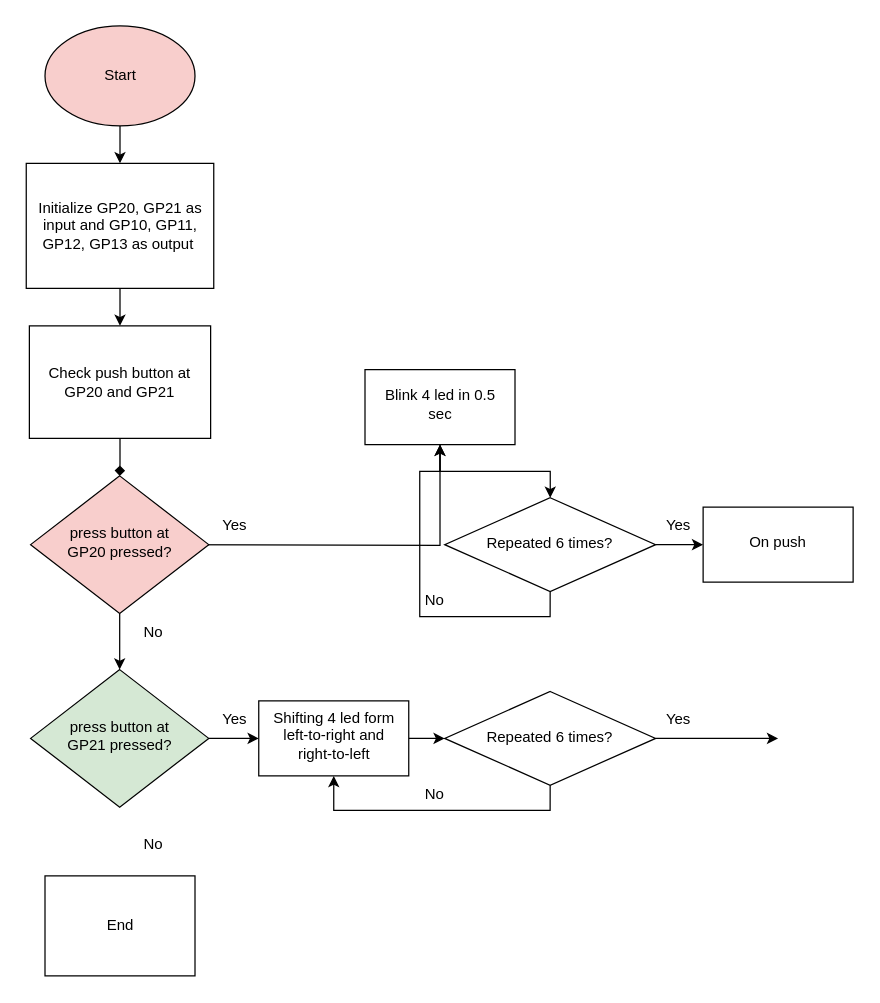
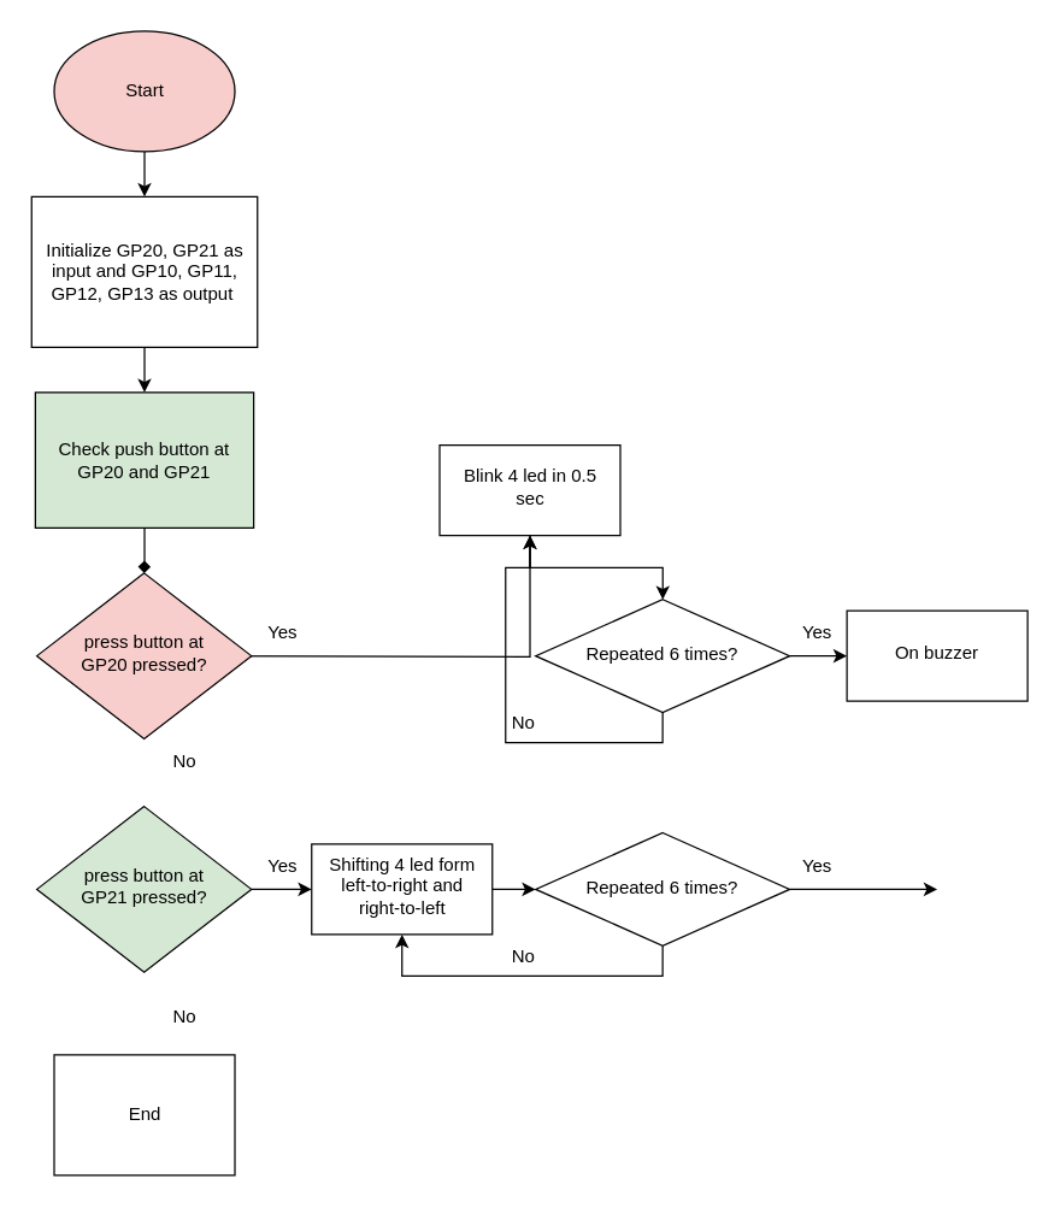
  <mxCell id="0" />
  <mxCell id="1" parent="0" />
  <mxCell id="2" value="" style="edgeStyle=orthogonalEdgeStyle;rounded=0;orthogonalLoop=1;jettySize=auto;html=1;" edge="1" parent="1" target="14"><mxGeometry relative="1" as="geometry"><mxPoint x="106.5" y="435" as="sourcePoint" /></mxGeometry></mxCell>
- <mxCell id="3" value="" style="edgeStyle=orthogonalEdgeStyle;rounded=0;orthogonalLoop=1;jettySize=auto;html=1;" edge="1" parent="1" source="4" target="12"><mxGeometry relative="1" as="geometry" /></mxCell>
  <mxCell id="4" value="press button at &lt;br&gt;GP20 pressed?" style="rhombus;whiteSpace=wrap;html=1;shadow=0;fontFamily=Helvetica;fontSize=12;align=center;strokeWidth=1;spacing=6;spacingTop=-4;fillColor=#f8cecc;" vertex="1" parent="1"><mxGeometry x="24" y="380" width="142.5" height="110" as="geometry" /></mxCell>
  <mxCell id="5" value="" style="edgeStyle=orthogonalEdgeStyle;rounded=0;orthogonalLoop=1;jettySize=auto;html=1;" edge="1" parent="1" source="6"><mxGeometry relative="1" as="geometry"><mxPoint x="95.5" y="130" as="targetPoint" /><Array as="points"><mxPoint x="95.5" y="110" /><mxPoint x="95.5" y="110" /></Array></mxGeometry></mxCell>
  <mxCell id="6" value="Start" style="ellipse;whiteSpace=wrap;html=1;fillColor=#f8cecc;" vertex="1" parent="1"><mxGeometry x="35.5" y="20" width="120" height="80" as="geometry" /></mxCell>
  <mxCell id="7" value="" style="edgeStyle=orthogonalEdgeStyle;rounded=0;orthogonalLoop=1;jettySize=auto;html=1;" edge="1" parent="1" source="8" target="10"><mxGeometry relative="1" as="geometry" /></mxCell>
  <mxCell id="8" value="Initialize GP20, GP21 as input and GP10, GP11, GP12, GP13 as output&lt;span style=&quot;white-space: pre;&quot;&gt; &lt;/span&gt;" style="rounded=0;whiteSpace=wrap;html=1;" vertex="1" parent="1"><mxGeometry x="20.5" y="130" width="150" height="100" as="geometry" /></mxCell>
  <mxCell id="9" value="" style="edgeStyle=orthogonalEdgeStyle;rounded=0;orthogonalLoop=1;jettySize=auto;html=1;endArrow=diamond;" edge="1" parent="1" source="10" target="4"><mxGeometry relative="1" as="geometry" /></mxCell>
- <mxCell id="10" value="Check push button at GP20 and GP21" style="rounded=0;whiteSpace=wrap;html=1;" vertex="1" parent="1"><mxGeometry x="23" y="260" width="145" height="90" as="geometry" /></mxCell>
+ <mxCell id="10" value="Check push button at GP20 and GP21" style="rounded=0;whiteSpace=wrap;html=1;fillColor=#d5e8d4;" vertex="1" parent="1"><mxGeometry x="23" y="260" width="145" height="90" as="geometry" /></mxCell>
  <mxCell id="11" value="" style="edgeStyle=orthogonalEdgeStyle;rounded=0;orthogonalLoop=1;jettySize=auto;html=1;" edge="1" parent="1" source="12" target="21"><mxGeometry relative="1" as="geometry" /></mxCell>
  <mxCell id="12" value="press button at &lt;br&gt;GP21 pressed?" style="rhombus;whiteSpace=wrap;html=1;shadow=0;fontFamily=Helvetica;fontSize=12;align=center;strokeWidth=1;spacing=6;spacingTop=-4;fillColor=#d5e8d4;" vertex="1" parent="1"><mxGeometry x="24" y="535" width="142.5" height="110" as="geometry" /></mxCell>
  <mxCell id="13" value="" style="edgeStyle=orthogonalEdgeStyle;rounded=0;orthogonalLoop=1;jettySize=auto;html=1;" edge="1" parent="1" source="14" target="17"><mxGeometry relative="1" as="geometry" /></mxCell>
  <mxCell id="14" value="Blink 4 led in 0.5 sec" style="whiteSpace=wrap;html=1;shadow=0;strokeWidth=1;spacing=6;spacingTop=-4;" vertex="1" parent="1"><mxGeometry x="291.5" y="295" width="120" height="60" as="geometry" /></mxCell>
  <mxCell id="15" style="edgeStyle=orthogonalEdgeStyle;rounded=0;orthogonalLoop=1;jettySize=auto;html=1;exitX=0.5;exitY=1;exitDx=0;exitDy=0;entryX=0.5;entryY=1;entryDx=0;entryDy=0;" edge="1" parent="1" source="17" target="14"><mxGeometry relative="1" as="geometry" /></mxCell>
  <mxCell id="16" value="" style="edgeStyle=orthogonalEdgeStyle;rounded=0;orthogonalLoop=1;jettySize=auto;html=1;" edge="1" parent="1" source="17" target="19"><mxGeometry relative="1" as="geometry" /></mxCell>
  <mxCell id="17" value="&lt;p style=&quot;line-height: 100%;&quot;&gt;Repeated 6 times?&lt;/p&gt;" style="rhombus;whiteSpace=wrap;html=1;shadow=0;strokeWidth=1;spacing=6;spacingTop=-4;" vertex="1" parent="1"><mxGeometry x="355.25" y="397.5" width="168.75" height="75" as="geometry" /></mxCell>
  <mxCell id="18" value="No" style="text;html=1;align=center;verticalAlign=middle;resizable=0;points=[];autosize=1;strokeColor=none;fillColor=none;" vertex="1" parent="1"><mxGeometry x="326.5" y="465" width="40" height="30" as="geometry" /></mxCell>
- <mxCell id="19" value="On push" style="whiteSpace=wrap;html=1;shadow=0;strokeWidth=1;spacing=6;spacingTop=-4;" vertex="1" parent="1"><mxGeometry x="561.995" y="405" width="120" height="60" as="geometry" /></mxCell>
+ <mxCell id="19" value="On buzzer" style="whiteSpace=wrap;html=1;shadow=0;strokeWidth=1;spacing=6;spacingTop=-4;" vertex="1" parent="1"><mxGeometry x="561.995" y="405" width="120" height="60" as="geometry" /></mxCell>
  <mxCell id="20" value="" style="edgeStyle=orthogonalEdgeStyle;rounded=0;orthogonalLoop=1;jettySize=auto;html=1;" edge="1" parent="1" source="21" target="24"><mxGeometry relative="1" as="geometry" /></mxCell>
  <mxCell id="21" value="Shifting 4 led form left-to-right and right-to-left" style="whiteSpace=wrap;html=1;shadow=0;strokeWidth=1;spacing=6;spacingTop=-4;" vertex="1" parent="1"><mxGeometry x="206.5" y="560" width="120" height="60" as="geometry" /></mxCell>
  <mxCell id="22" style="edgeStyle=orthogonalEdgeStyle;rounded=0;orthogonalLoop=1;jettySize=auto;html=1;exitX=0.5;exitY=1;exitDx=0;exitDy=0;entryX=0.5;entryY=1;entryDx=0;entryDy=0;" edge="1" parent="1" source="24" target="21"><mxGeometry relative="1" as="geometry" /></mxCell>
  <mxCell id="23" value="" style="edgeStyle=orthogonalEdgeStyle;rounded=0;orthogonalLoop=1;jettySize=auto;html=1;" edge="1" parent="1" source="24"><mxGeometry relative="1" as="geometry"><mxPoint x="622" y="590" as="targetPoint" /></mxGeometry></mxCell>
  <mxCell id="24" value="&lt;p style=&quot;line-height: 100%;&quot;&gt;Repeated 6 times?&lt;/p&gt;" style="rhombus;whiteSpace=wrap;html=1;shadow=0;strokeWidth=1;spacing=6;spacingTop=-4;" vertex="1" parent="1"><mxGeometry x="355.25" y="552.5" width="168.75" height="75" as="geometry" /></mxCell>
  <mxCell id="25" value="No" style="text;html=1;align=center;verticalAlign=middle;resizable=0;points=[];autosize=1;strokeColor=none;fillColor=none;" vertex="1" parent="1"><mxGeometry x="326.5" y="620" width="40" height="30" as="geometry" /></mxCell>
  <mxCell id="26" value="End" style="whiteSpace=wrap;html=1;rounded=0;" vertex="1" parent="1"><mxGeometry x="35.5" y="700" width="120" height="80" as="geometry" /></mxCell>
  <mxCell id="27" value="No" style="text;html=1;align=center;verticalAlign=middle;resizable=0;points=[];autosize=1;strokeColor=none;fillColor=none;" vertex="1" parent="1"><mxGeometry x="102" y="490" width="40" height="30" as="geometry" /></mxCell>
  <mxCell id="28" value="No" style="text;html=1;align=center;verticalAlign=middle;resizable=0;points=[];autosize=1;strokeColor=none;fillColor=none;" vertex="1" parent="1"><mxGeometry x="102" y="660" width="40" height="30" as="geometry" /></mxCell>
  <mxCell id="29" value="Yes" style="text;html=1;align=center;verticalAlign=middle;resizable=0;points=[];autosize=1;strokeColor=none;fillColor=none;" vertex="1" parent="1"><mxGeometry x="166.5" y="405" width="40" height="30" as="geometry" /></mxCell>
  <mxCell id="30" value="Yes" style="text;html=1;align=center;verticalAlign=middle;resizable=0;points=[];autosize=1;strokeColor=none;fillColor=none;" vertex="1" parent="1"><mxGeometry x="166.5" y="560" width="40" height="30" as="geometry" /></mxCell>
  <mxCell id="31" value="Yes" style="text;html=1;align=center;verticalAlign=middle;resizable=0;points=[];autosize=1;strokeColor=none;fillColor=none;" vertex="1" parent="1"><mxGeometry x="522" y="560" width="40" height="30" as="geometry" /></mxCell>
  <mxCell id="32" value="Yes" style="text;html=1;align=center;verticalAlign=middle;resizable=0;points=[];autosize=1;strokeColor=none;fillColor=none;" vertex="1" parent="1"><mxGeometry x="521.99" y="405" width="40" height="30" as="geometry" /></mxCell>
